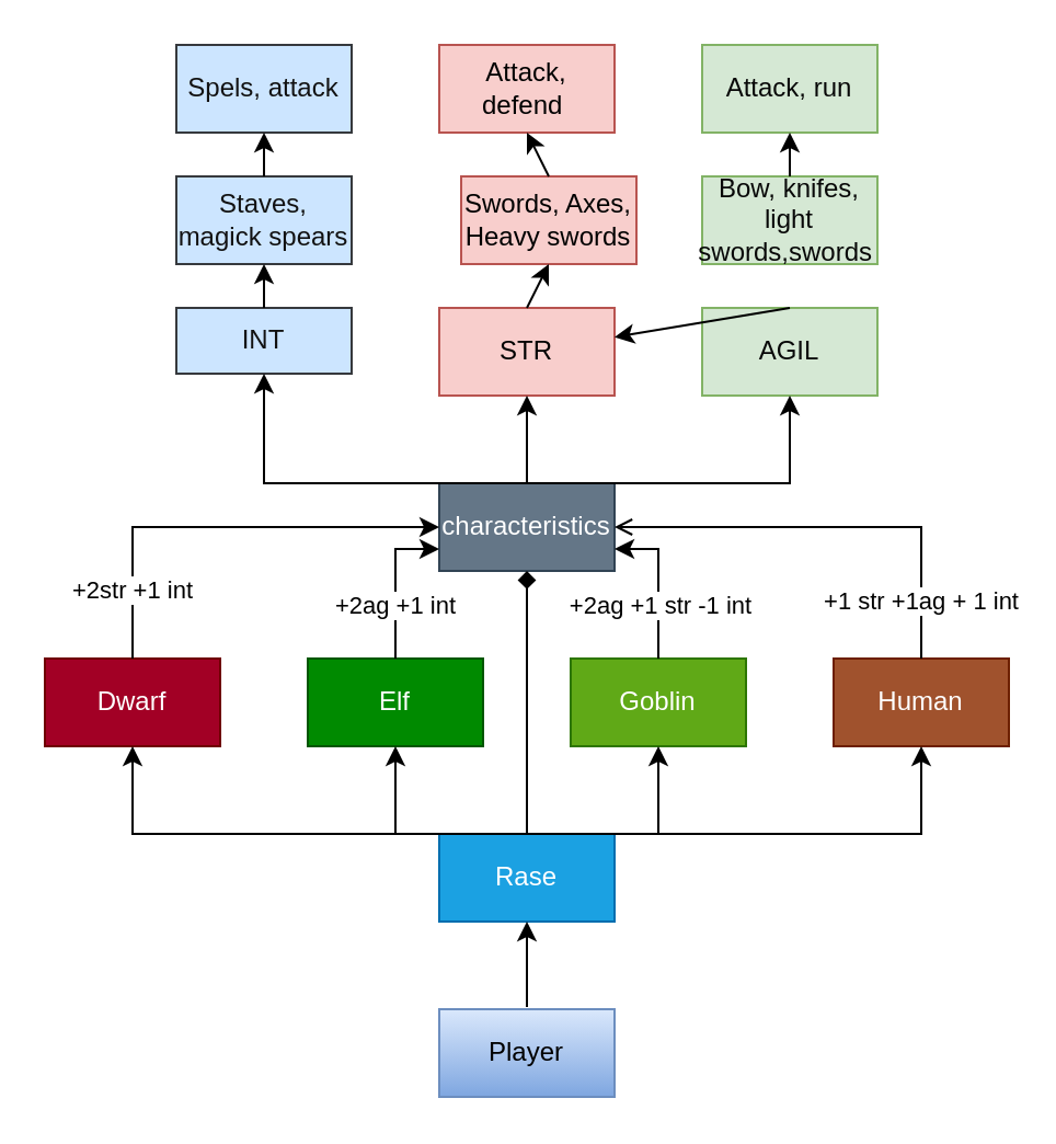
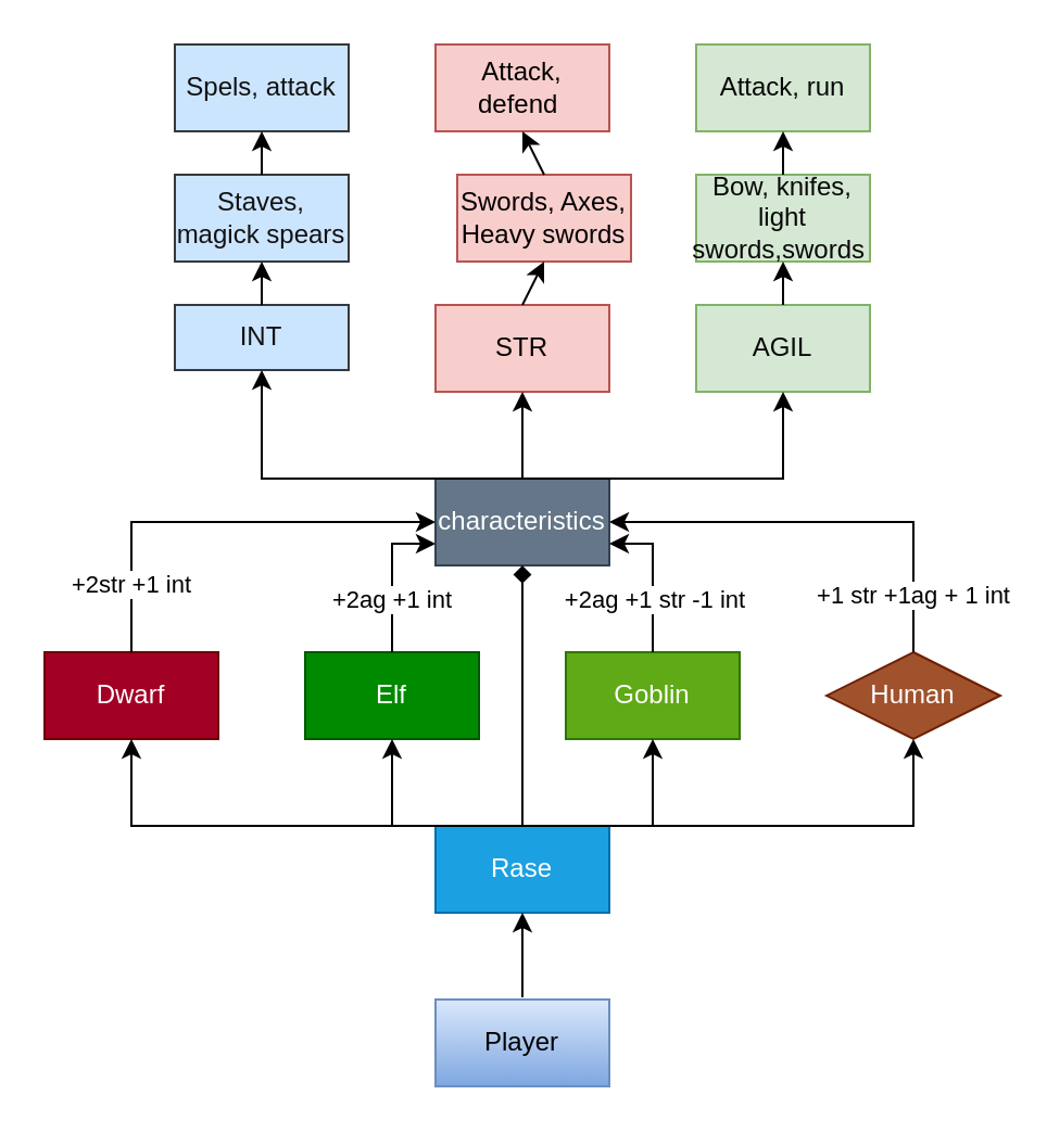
  <mxCell id="0" />
  <mxCell id="1" parent="0" />
  <mxCell id="2" value="Player" style="rounded=0;whiteSpace=wrap;html=1;fillColor=#dae8fc;strokeColor=#6c8ebf;gradientColor=#7ea6e0;" vertex="1" parent="1"><mxGeometry x="200" y="460" width="80" height="40" as="geometry" /></mxCell>
  <mxCell id="3" value="Rase" style="rounded=0;whiteSpace=wrap;html=1;fillColor=#1ba1e2;fontColor=#ffffff;strokeColor=#006EAF;" vertex="1" parent="1"><mxGeometry x="200" y="380" width="80" height="40" as="geometry" /></mxCell>
  <mxCell id="4" value="" style="endArrow=classic;html=1;rounded=0;entryX=0.5;entryY=1;entryDx=0;entryDy=0;" edge="1" parent="1" target="3"><mxGeometry width="50" height="50" relative="1" as="geometry"><mxPoint x="240" y="459" as="sourcePoint" /><mxPoint x="370" y="420" as="targetPoint" /></mxGeometry></mxCell>
  <mxCell id="5" value="Dwarf" style="rounded=0;whiteSpace=wrap;html=1;fillColor=#a20025;fontColor=#ffffff;strokeColor=#6F0000;" vertex="1" parent="1"><mxGeometry y="300" width="80" height="40" as="geometry" x="20" /></mxCell>
  <mxCell id="6" value="Elf" style="rounded=0;whiteSpace=wrap;html=1;fillColor=#008a00;fontColor=#ffffff;strokeColor=#005700;" vertex="1" parent="1"><mxGeometry x="140" y="300" width="80" height="40" as="geometry" /></mxCell>
  <mxCell id="7" value="Goblin" style="rounded=0;whiteSpace=wrap;html=1;fillColor=#60a917;fontColor=#ffffff;strokeColor=#2D7600;" vertex="1" parent="1"><mxGeometry x="260" y="300" width="80" height="40" as="geometry" /></mxCell>
- <mxCell id="8" value="Human" style="rounded=0;whiteSpace=wrap;html=1;fillColor=#a0522d;fontColor=#ffffff;strokeColor=#6D1F00;" vertex="1" parent="1"><mxGeometry x="380" y="300" width="80" height="40" as="geometry" /></mxCell>
+ <mxCell id="8" value="Human" style="rhombus;whiteSpace=wrap;html=1;fillColor=#a0522d;fontColor=#ffffff;strokeColor=#6D1F00;" vertex="1" parent="1"><mxGeometry x="380" y="300" width="80" height="40" as="geometry" /></mxCell>
  <mxCell id="9" value="" style="endArrow=classic;html=1;rounded=0;exitX=0.5;exitY=0;exitDx=0;exitDy=0;entryX=0.5;entryY=1;entryDx=0;entryDy=0;" edge="1" parent="1" source="3" target="5"><mxGeometry width="50" height="50" relative="1" as="geometry"><mxPoint x="300" y="470" as="sourcePoint" /><mxPoint x="350" y="420" as="targetPoint" /><Array as="points"><mxPoint x="60" y="380" /></Array></mxGeometry></mxCell>
  <mxCell id="10" value="" style="endArrow=classic;html=1;rounded=0;entryX=0.5;entryY=1;entryDx=0;entryDy=0;exitX=0.5;exitY=0;exitDx=0;exitDy=0;" edge="1" parent="1" source="3" target="6"><mxGeometry width="50" height="50" relative="1" as="geometry"><mxPoint x="300" y="470" as="sourcePoint" /><mxPoint x="350" y="420" as="targetPoint" /><Array as="points"><mxPoint x="180" y="380" /></Array></mxGeometry></mxCell>
  <mxCell id="11" value="" style="endArrow=classic;html=1;rounded=0;entryX=0.5;entryY=1;entryDx=0;entryDy=0;exitX=0.5;exitY=0;exitDx=0;exitDy=0;" edge="1" parent="1" source="3" target="7"><mxGeometry width="50" height="50" relative="1" as="geometry"><mxPoint x="300" y="470" as="sourcePoint" /><mxPoint x="350" y="420" as="targetPoint" /><Array as="points"><mxPoint x="300" y="380" /></Array></mxGeometry></mxCell>
  <mxCell id="12" value="" style="endArrow=classic;html=1;rounded=0;entryX=0.5;entryY=1;entryDx=0;entryDy=0;" edge="1" parent="1" target="8"><mxGeometry width="50" height="50" relative="1" as="geometry"><mxPoint x="240" y="380" as="sourcePoint" /><mxPoint x="350" y="420" as="targetPoint" /><Array as="points"><mxPoint x="420" y="380" /></Array></mxGeometry></mxCell>
  <mxCell id="13" value="characteristics" style="rounded=0;whiteSpace=wrap;html=1;fillColor=#647687;strokeColor=#314354;fontColor=#ffffff;" vertex="1" parent="1"><mxGeometry x="200" y="220" width="80" height="40" as="geometry" /></mxCell>
  <mxCell id="14" value="&lt;font color=&quot;#121212&quot;&gt;INT&lt;/font&gt;" style="rounded=0;whiteSpace=wrap;html=1;fillColor=#cce5ff;strokeColor=#36393d;" vertex="1" parent="1"><mxGeometry x="80" y="140" width="80" height="30" as="geometry" /></mxCell>
  <mxCell id="15" value="&lt;font color=&quot;#000000&quot;&gt;STR&lt;/font&gt;" style="rounded=0;whiteSpace=wrap;html=1;fillColor=#f8cecc;strokeColor=#b85450;" vertex="1" parent="1"><mxGeometry x="200" y="140" width="80" height="40" as="geometry" /></mxCell>
  <mxCell id="16" value="&lt;font color=&quot;#080808&quot;&gt;AGIL&lt;/font&gt;" style="rounded=0;whiteSpace=wrap;html=1;fillColor=#d5e8d4;strokeColor=#82b366;" vertex="1" parent="1"><mxGeometry x="320" y="140" width="80" height="40" as="geometry" /></mxCell>
  <mxCell id="17" value="" style="endArrow=diamond;html=1;rounded=0;exitX=0.5;exitY=0;exitDx=0;exitDy=0;entryX=0.5;entryY=1;entryDx=0;entryDy=0;" edge="1" parent="1" source="3" target="13"><mxGeometry width="50" height="50" relative="1" as="geometry"><mxPoint x="280" y="290" as="sourcePoint" /><mxPoint x="330" y="240" as="targetPoint" /></mxGeometry></mxCell>
  <mxCell id="18" value="" style="endArrow=classic;html=1;rounded=0;entryX=0.5;entryY=1;entryDx=0;entryDy=0;exitX=0.5;exitY=0;exitDx=0;exitDy=0;" edge="1" parent="1" source="13" target="14"><mxGeometry width="50" height="50" relative="1" as="geometry"><mxPoint x="280" y="290" as="sourcePoint" /><mxPoint x="330" y="240" as="targetPoint" /><Array as="points"><mxPoint x="120" y="220" /></Array></mxGeometry></mxCell>
  <mxCell id="19" value="" style="endArrow=classic;html=1;rounded=0;entryX=0.5;entryY=1;entryDx=0;entryDy=0;exitX=0.5;exitY=0;exitDx=0;exitDy=0;" edge="1" parent="1" source="13" target="15"><mxGeometry width="50" height="50" relative="1" as="geometry"><mxPoint x="280" y="290" as="sourcePoint" /><mxPoint x="330" y="240" as="targetPoint" /></mxGeometry></mxCell>
  <mxCell id="20" value="" style="endArrow=classic;html=1;rounded=0;exitX=0.5;exitY=0;exitDx=0;exitDy=0;entryX=0.5;entryY=1;entryDx=0;entryDy=0;" edge="1" parent="1" source="13" target="16"><mxGeometry width="50" height="50" relative="1" as="geometry"><mxPoint x="280" y="290" as="sourcePoint" /><mxPoint x="330" y="240" as="targetPoint" /><Array as="points"><mxPoint x="360" y="220" /></Array></mxGeometry></mxCell>
  <mxCell id="21" value="" style="endArrow=classic;html=1;rounded=0;exitX=0.5;exitY=0;exitDx=0;exitDy=0;entryX=0;entryY=0.75;entryDx=0;entryDy=0;" edge="1" parent="1" source="6" target="13"><mxGeometry width="50" height="50" relative="1" as="geometry"><mxPoint x="280" y="290" as="sourcePoint" /><mxPoint x="330" y="240" as="targetPoint" /><Array as="points"><mxPoint x="180" y="250" /></Array></mxGeometry></mxCell>
  <mxCell id="22" value="+2ag +1 int" style="edgeLabel;html=1;align=center;verticalAlign=middle;resizable=0;points=[];" vertex="1" connectable="0" parent="21"><mxGeometry x="-0.29" y="1" relative="1" as="geometry"><mxPoint as="offset" /></mxGeometry></mxCell>
  <mxCell id="23" value="" style="endArrow=classic;html=1;rounded=0;entryX=0;entryY=0.5;entryDx=0;entryDy=0;exitX=0.5;exitY=0;exitDx=0;exitDy=0;" edge="1" parent="1" source="5" target="13"><mxGeometry width="50" height="50" relative="1" as="geometry"><mxPoint x="280" y="290" as="sourcePoint" /><mxPoint x="330" y="240" as="targetPoint" /><Array as="points"><mxPoint x="60" y="240" /></Array></mxGeometry></mxCell>
  <mxCell id="24" value="+2str +1 int" style="edgeLabel;html=1;align=center;verticalAlign=middle;resizable=0;points=[];" vertex="1" connectable="0" parent="23"><mxGeometry x="-0.677" y="1" relative="1" as="geometry"><mxPoint as="offset" /></mxGeometry></mxCell>
  <mxCell id="25" value="" style="endArrow=classic;html=1;rounded=0;exitX=0.5;exitY=0;exitDx=0;exitDy=0;entryX=1;entryY=0.75;entryDx=0;entryDy=0;" edge="1" parent="1" source="7" target="13"><mxGeometry width="50" height="50" relative="1" as="geometry"><mxPoint x="280" y="290" as="sourcePoint" /><mxPoint x="330" y="240" as="targetPoint" /><Array as="points"><mxPoint x="300" y="250" /></Array></mxGeometry></mxCell>
  <mxCell id="26" value="+2ag +1 str -1 int" style="edgeLabel;html=1;align=center;verticalAlign=middle;resizable=0;points=[];" vertex="1" connectable="0" parent="25"><mxGeometry x="-0.274" relative="1" as="geometry"><mxPoint as="offset" /></mxGeometry></mxCell>
- <mxCell id="27" value="" style="endArrow=open;html=1;rounded=0;exitX=0.5;exitY=0;exitDx=0;exitDy=0;entryX=1;entryY=0.5;entryDx=0;entryDy=0;" edge="1" parent="1" source="8" target="13"><mxGeometry width="50" height="50" relative="1" as="geometry"><mxPoint x="280" y="290" as="sourcePoint" /><mxPoint x="330" y="240" as="targetPoint" /><Array as="points"><mxPoint x="420" y="240" /></Array></mxGeometry></mxCell>
+ <mxCell id="27" value="" style="endArrow=classic;html=1;rounded=0;exitX=0.5;exitY=0;exitDx=0;exitDy=0;entryX=1;entryY=0.5;entryDx=0;entryDy=0;" edge="1" parent="1" source="8" target="13"><mxGeometry width="50" height="50" relative="1" as="geometry"><mxPoint x="280" y="290" as="sourcePoint" /><mxPoint x="330" y="240" as="targetPoint" /><Array as="points"><mxPoint x="420" y="240" /></Array></mxGeometry></mxCell>
  <mxCell id="28" value="+1 str +1ag + 1 int" style="edgeLabel;html=1;align=center;verticalAlign=middle;resizable=0;points=[];" vertex="1" connectable="0" parent="27"><mxGeometry x="-0.734" y="1" relative="1" as="geometry"><mxPoint as="offset" /></mxGeometry></mxCell>
  <mxCell id="29" value="&lt;font color=&quot;#121212&quot;&gt;Spels, attack&lt;/font&gt;" style="rounded=0;whiteSpace=wrap;html=1;fillColor=#cce5ff;strokeColor=#36393d;" vertex="1" parent="1"><mxGeometry x="80" width="80" height="40" as="geometry" y="20" /></mxCell>
  <mxCell id="30" value="&lt;font color=&quot;#121212&quot;&gt;Staves, magick spears&lt;/font&gt;" style="rounded=0;whiteSpace=wrap;html=1;fillColor=#cce5ff;strokeColor=#36393d;" vertex="1" parent="1"><mxGeometry x="80" y="80" width="80" height="40" as="geometry" /></mxCell>
  <mxCell id="31" value="&lt;font color=&quot;#000000&quot;&gt;Swords, Axes, Heavy swords&lt;/font&gt;" style="rounded=0;whiteSpace=wrap;html=1;fillColor=#f8cecc;strokeColor=#b85450;" vertex="1" parent="1"><mxGeometry x="210" y="80" width="80" height="40" as="geometry" /></mxCell>
  <mxCell id="32" value="&lt;font color=&quot;#000000&quot;&gt;Attack, defend&amp;nbsp;&lt;/font&gt;" style="rounded=0;whiteSpace=wrap;html=1;fillColor=#f8cecc;strokeColor=#b85450;" vertex="1" parent="1"><mxGeometry x="200" width="80" height="40" as="geometry" y="20" /></mxCell>
  <mxCell id="33" value="&lt;font color=&quot;#080808&quot;&gt;Bow, knifes, light swords,swords&amp;nbsp;&lt;/font&gt;" style="rounded=0;whiteSpace=wrap;html=1;fillColor=#d5e8d4;strokeColor=#82b366;" vertex="1" parent="1"><mxGeometry x="320" y="80" width="80" height="40" as="geometry" /></mxCell>
  <mxCell id="34" value="&lt;font color=&quot;#080808&quot;&gt;Attack, run&lt;/font&gt;" style="rounded=0;whiteSpace=wrap;html=1;fillColor=#d5e8d4;strokeColor=#82b366;" vertex="1" parent="1"><mxGeometry x="320" width="80" height="40" as="geometry" y="20" /></mxCell>
  <mxCell id="35" value="" style="endArrow=classic;html=1;rounded=0;exitX=0.5;exitY=0;exitDx=0;exitDy=0;entryX=0.5;entryY=1;entryDx=0;entryDy=0;" edge="1" parent="1" source="14" target="30"><mxGeometry width="50" height="50" relative="1" as="geometry"><mxPoint x="210" y="260" as="sourcePoint" /><mxPoint x="260" y="210" as="targetPoint" /></mxGeometry></mxCell>
  <mxCell id="36" value="" style="endArrow=classic;html=1;rounded=0;exitX=0.5;exitY=0;exitDx=0;exitDy=0;entryX=0.5;entryY=1;entryDx=0;entryDy=0;" edge="1" parent="1" source="30" target="29"><mxGeometry width="50" height="50" relative="1" as="geometry"><mxPoint x="210" y="260" as="sourcePoint" /><mxPoint x="260" y="210" as="targetPoint" /></mxGeometry></mxCell>
  <mxCell id="37" value="" style="endArrow=classic;html=1;rounded=0;exitX=0.5;exitY=0;exitDx=0;exitDy=0;entryX=0.5;entryY=1;entryDx=0;entryDy=0;" edge="1" parent="1" source="15" target="31"><mxGeometry width="50" height="50" relative="1" as="geometry"><mxPoint x="210" y="260" as="sourcePoint" /><mxPoint x="260" y="210" as="targetPoint" /></mxGeometry></mxCell>
  <mxCell id="38" value="" style="endArrow=classic;html=1;rounded=0;exitX=0.5;exitY=0;exitDx=0;exitDy=0;entryX=0.5;entryY=1;entryDx=0;entryDy=0;" edge="1" parent="1" source="31" target="32"><mxGeometry width="50" height="50" relative="1" as="geometry"><mxPoint x="210" y="260" as="sourcePoint" /><mxPoint x="260" y="210" as="targetPoint" /></mxGeometry></mxCell>
- <mxCell id="39" value="" style="endArrow=classic;html=1;rounded=0;exitX=0.5;exitY=0;exitDx=0;exitDy=0;" edge="1" parent="1" source="16" target="15"><mxGeometry width="50" height="50" relative="1" as="geometry"><mxPoint x="210" y="260" as="sourcePoint" /><mxPoint x="260" y="210" as="targetPoint" /></mxGeometry></mxCell>
+ <mxCell id="39" value="" style="endArrow=classic;html=1;rounded=0;exitX=0.5;exitY=0;exitDx=0;exitDy=0;entryX=0.5;entryY=1;entryDx=0;entryDy=0;" edge="1" parent="1" source="16" target="33"><mxGeometry width="50" height="50" relative="1" as="geometry"><mxPoint x="210" y="260" as="sourcePoint" /><mxPoint x="260" y="210" as="targetPoint" /></mxGeometry></mxCell>
  <mxCell id="40" value="" style="endArrow=classic;html=1;rounded=0;exitX=0.5;exitY=0;exitDx=0;exitDy=0;entryX=0.5;entryY=1;entryDx=0;entryDy=0;" edge="1" parent="1" source="33" target="34"><mxGeometry width="50" height="50" relative="1" as="geometry"><mxPoint x="210" y="260" as="sourcePoint" /><mxPoint x="260" y="210" as="targetPoint" /></mxGeometry></mxCell>
